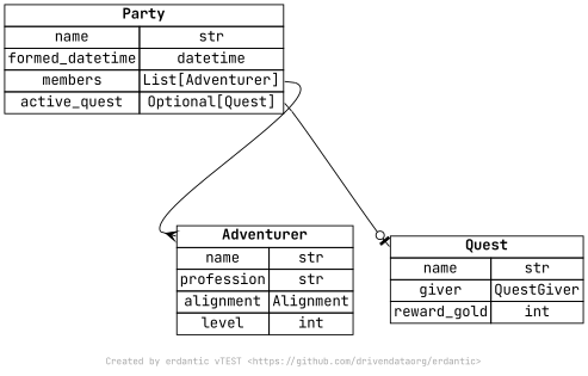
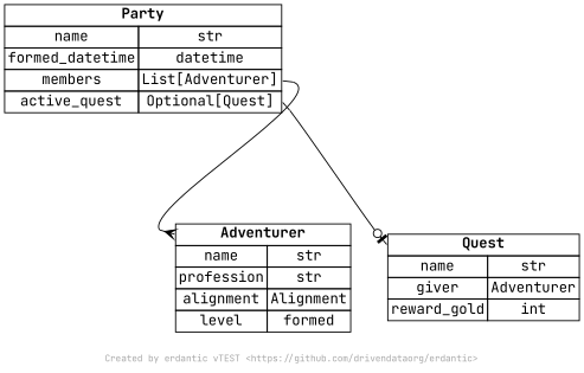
  digraph {
    fontcolor=gray66
    fontname="JetBrains Mono"
    fontsize=9
    label="Created by erdantic vTEST <https://github.com/drivendataorg/erdantic>"
    nodesep=0.5
    rankdir=TB
    ranksep=1.5
    node [fontname="JetBrains Mono" fontsize=14 shape=plain]
    edge [arrowtail=nonenone dir=both fontname="JetBrains Mono" headport="_root:w"]
-   n1 [label=<<table border="0" cellborder="1" cellspacing="0"><tr><td port="_root" colspan="2"><b>Adventurer</b></td></tr><tr><td>name</td><td port="name">str</td></tr><tr><td>profession</td><td port="profession">str</td></tr><tr><td>alignment</td><td port="alignment">Alignment</td></tr><tr><td>level</td><td port="level">int</td></tr></table>>]
+   n1 [label=<<table border="0" cellborder="1" cellspacing="0"><tr><td port="_root" colspan="2"><b>Adventurer</b></td></tr><tr><td>name</td><td port="name">str</td></tr><tr><td>profession</td><td port="profession">str</td></tr><tr><td>alignment</td><td port="alignment">Alignment</td></tr><tr><td>level</td><td port="level">formed</td></tr></table>>]
    n2 [label=<<table border="0" cellborder="1" cellspacing="0"><tr><td port="_root" colspan="2"><b>Party</b></td></tr><tr><td>name</td><td port="name">str</td></tr><tr><td>formed_datetime</td><td port="formed_datetime">datetime</td></tr><tr><td>members</td><td port="members">List[Adventurer]</td></tr><tr><td>active_quest</td><td port="active_quest">Optional[Quest]</td></tr></table>>]
-   n3 [label=<<table border="0" cellborder="1" cellspacing="0"><tr><td port="_root" colspan="2"><b>Quest</b></td></tr><tr><td>name</td><td port="name">str</td></tr><tr><td>giver</td><td port="giver">QuestGiver</td></tr><tr><td>reward_gold</td><td port="reward_gold">int</td></tr></table>>]
+   n3 [label=<<table border="0" cellborder="1" cellspacing="0"><tr><td port="_root" colspan="2"><b>Quest</b></td></tr><tr><td>name</td><td port="name">str</td></tr><tr><td>giver</td><td port="giver">Adventurer</td></tr><tr><td>reward_gold</td><td port="reward_gold">int</td></tr></table>>]
    n2 -> n1 [arrowhead=crownone tailport="members:e"]
    n2 -> n3 [arrowhead=noneteeodot tailport="active_quest:e"]
  }
